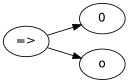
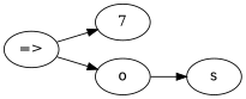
  digraph {
    rankdir=LR
    n1 [label="=>"]
-   n2 [label=0]
+   n2 [label=7]
    n3 [label=o]
+   n4 [label=s]
    n1 -> n2
    n1 -> n3
+   n3 -> n4
  }
